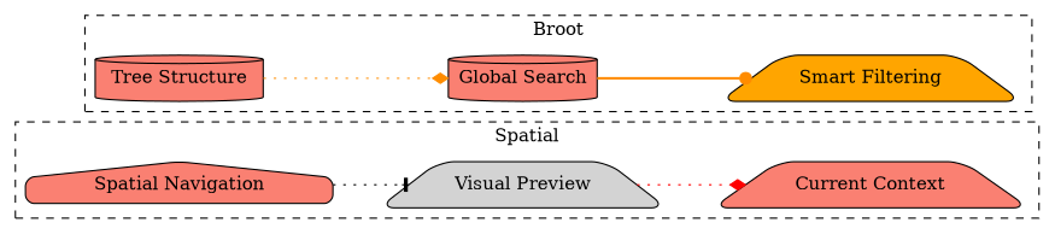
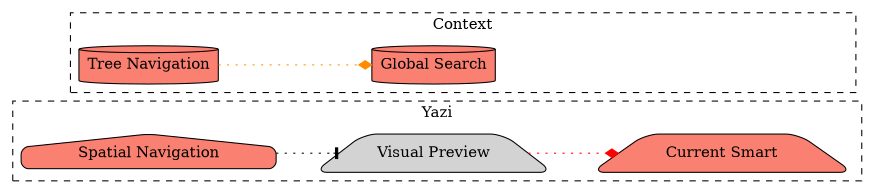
  digraph {
    rankdir=LR
    node [fillcolor=salmon shape=trapezium style="rounded,filled"]
    edge [arrowhead=diamond color=darkorange style=dotted]
    n1 [label="Spatial Navigation" shape=house]
    n2 [fillcolor=lightgrey label="Visual Preview"]
-   n3 [label="Current Context"]
-   n4 [label="Tree Structure" shape=cylinder]
+   n3 [label="Current Smart"]
+   n4 [label="Tree Navigation" shape=cylinder]
    n5 [label="Global Search" shape=cylinder]
-   n6 [fillcolor=orange label="Smart Filtering"]
    subgraph cluster_1 {
-     label=Spatial
+     label=Yazi
      style=dashed
      n1
      n2
      n3
    }
    subgraph cluster_2 {
-     label=Broot
+     label=Context
      style=dashed
      n4
      n5
-     n6
    }
    n1 -> n2 [arrowhead=tee color=black]
    n2 -> n3 [color=red]
    n4 -> n5
-   n5 -> n6 [arrowhead=dot style=bold]
  }
